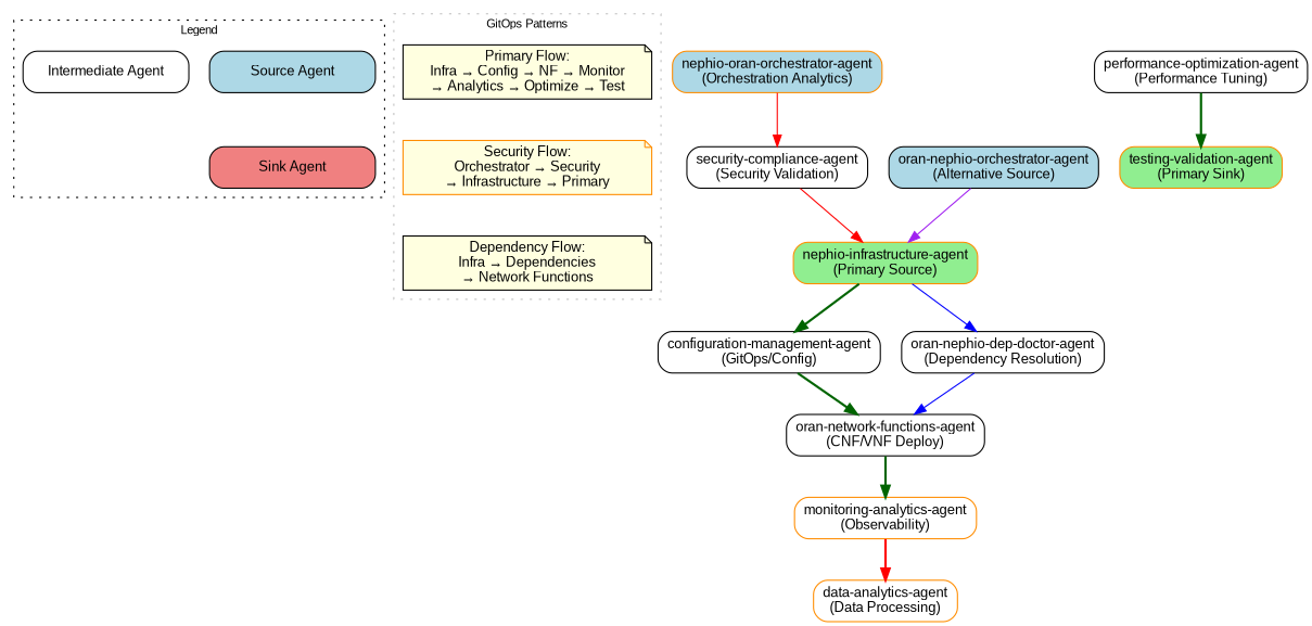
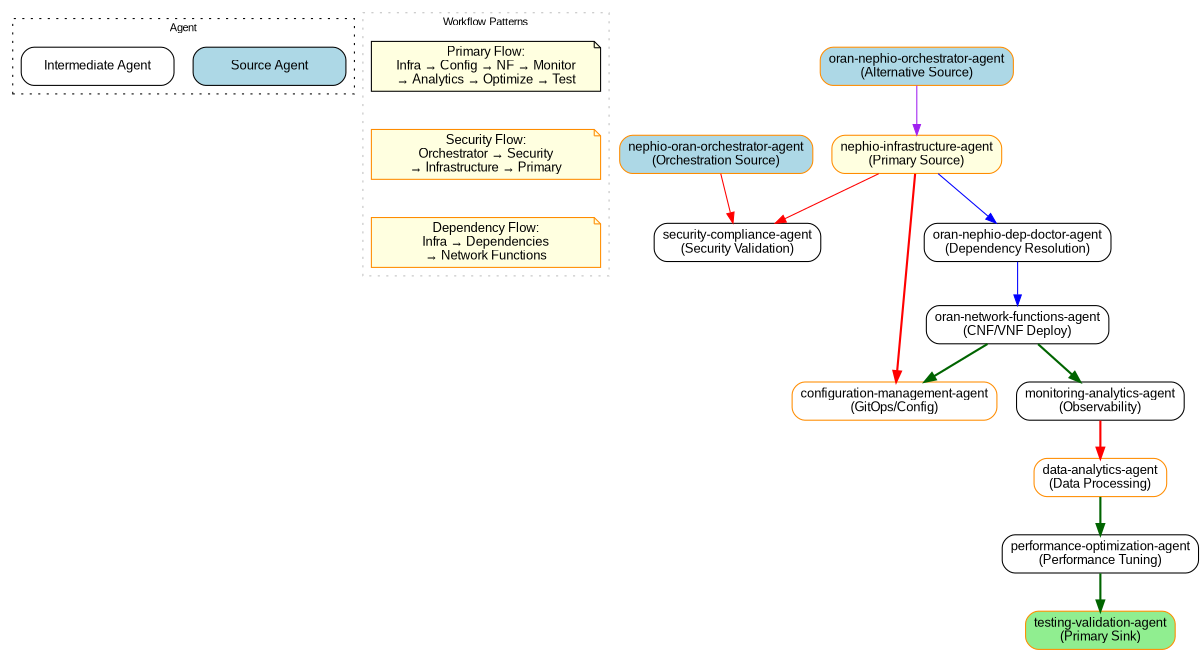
  digraph {
    rankdir=TB
    node [color=black fontname=Arial fontsize=12 shape=box style="rounded,filled"]
    edge [fontname=Arial fontsize=10 color=darkgreen]
    n1 [fillcolor=lightblue height=0.5 label="Source Agent" width=2]
-   n2 [fillcolor=lightcoral height=0.5 label="Sink Agent" width=2]
    n3 [fillcolor=white height=0.5 label="Intermediate Agent" width=2]
    n4 [fillcolor=lightyellow label="Primary Flow:\nInfra → Config → NF → Monitor\n→ Analytics → Optimize → Test" shape=note style=filled width=3]
    n5 [color=darkorange fillcolor=lightyellow label="Security Flow:\nOrchestrator → Security\n→ Infrastructure → Primary" shape=note style=filled width=3]
-   n6 [fillcolor=lightyellow label="Dependency Flow:\nInfra → Dependencies\n→ Network Functions" shape=note style=filled width=3]
-   n7 [color=darkorange fillcolor=lightgreen label="nephio-infrastructure-agent\n(Primary Source)"]
-   n8 [label="configuration-management-agent\n(GitOps/Config)" style=rounded]
+   n6 [color=darkorange fillcolor=lightyellow label="Dependency Flow:\nInfra → Dependencies\n→ Network Functions" shape=note style=filled width=3]
+   n7 [color=darkorange fillcolor=lightyellow label="nephio-infrastructure-agent\n(Primary Source)"]
+   n8 [color=darkorange label="configuration-management-agent\n(GitOps/Config)" style=rounded]
    n9 [label="oran-nephio-dep-doctor-agent\n(Dependency Resolution)" style=rounded]
    n10 [label="oran-network-functions-agent\n(CNF/VNF Deploy)" style=rounded]
-   n11 [color=darkorange fillcolor=lightblue label="nephio-oran-orchestrator-agent\n(Orchestration Analytics)"]
+   n11 [color=darkorange fillcolor=lightblue label="nephio-oran-orchestrator-agent\n(Orchestration Source)"]
    n12 [label="security-compliance-agent\n(Security Validation)" style=rounded]
-   n13 [fillcolor=lightblue label="oran-nephio-orchestrator-agent\n(Alternative Source)"]
+   n13 [color=darkorange fillcolor=lightblue label="oran-nephio-orchestrator-agent\n(Alternative Source)"]
    n14 [color=darkorange fillcolor=lightgreen label="testing-validation-agent\n(Primary Sink)"]
-   n15 [color=darkorange label="monitoring-analytics-agent\n(Observability)" style=rounded]
+   n15 [label="monitoring-analytics-agent\n(Observability)" style=rounded]
    n16 [color=darkorange label="data-analytics-agent\n(Data Processing)" style=rounded]
    n17 [label="performance-optimization-agent\n(Performance Tuning)" style=rounded]
    subgraph cluster_1 {
      fontname=Arial
      fontsize=10
-     label=Legend
+     label=Agent
      style=dotted
      n1
-     n2
      n3
    }
    subgraph cluster_2 {
      color=gray
      fontname=Arial
      fontsize=10
-     label="GitOps Patterns"
+     label="Workflow Patterns"
      style=dotted
      n4
      n5
      n6
    }
-   n1 -> n2 [style=invis color=""]
    n4 -> n5 [style=invis color=""]
    n5 -> n6 [style=invis color=""]
-   n7 -> n8 [penwidth=2]
+   n7 -> n8 [color=red penwidth=2]
    n7 -> n9 [color=blue]
-   n8 -> n10 [penwidth=2]
+   n10 -> n8 [penwidth=2]
    n9 -> n10 [color=blue]
    n10 -> n15 [penwidth=2]
    n11 -> n12 [color=red]
-   n12 -> n7 [color=red]
+   n7 -> n12 [color=red]
    n13 -> n7 [color=purple]
    n15 -> n16 [color=red penwidth=2]
+   n16 -> n17 [penwidth=2]
    n17 -> n14 [penwidth=2]
  }
